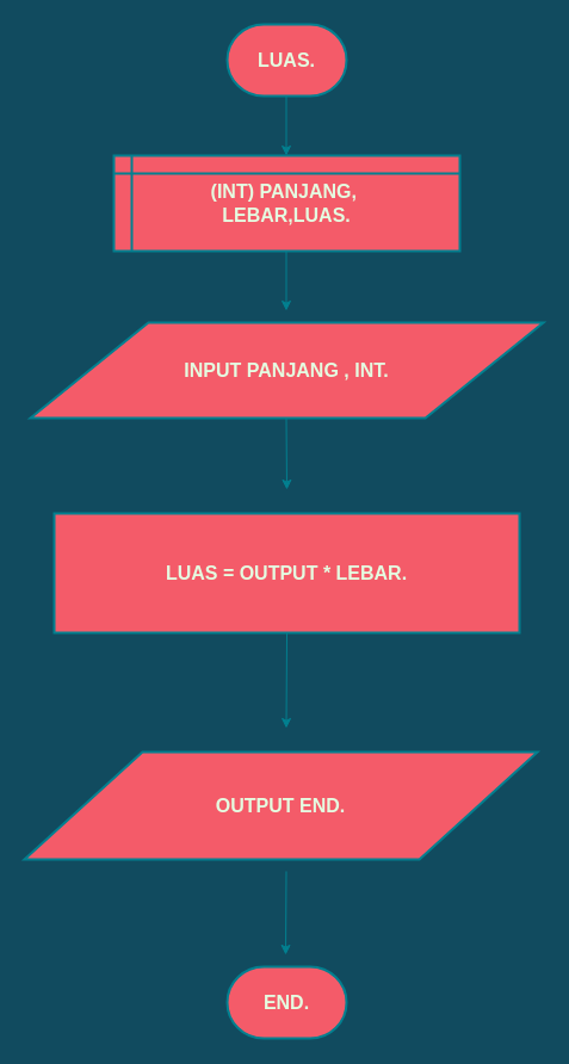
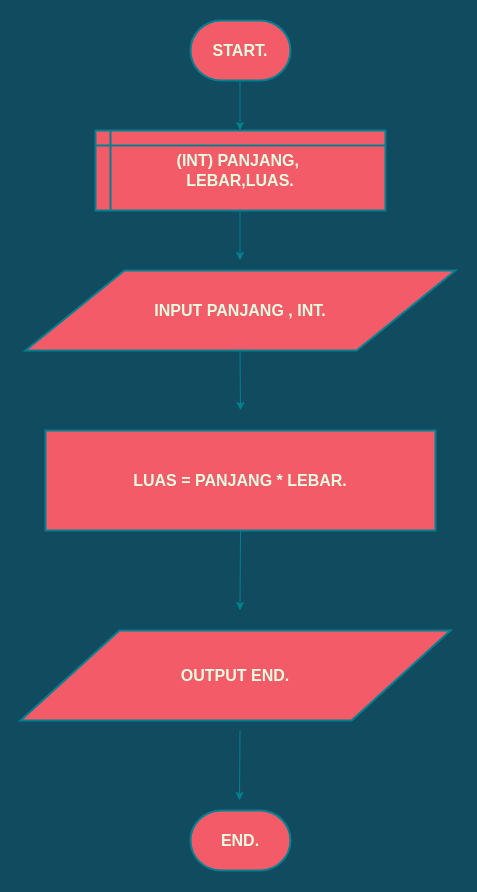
  <mxCell id="0" />
  <mxCell id="1" parent="0" />
- <mxCell id="2" value="&lt;b&gt;&lt;font style=&quot;font-size: 16px;&quot;&gt;LUAS.&lt;/font&gt;&lt;/b&gt;" style="strokeWidth=2;html=1;shape=mxgraph.flowchart.terminator;whiteSpace=wrap;rounded=0;fillColor=#F45B69;strokeColor=#028090;fontColor=#E4FDE1;" vertex="1" parent="1"><mxGeometry x="190" y="20" width="100" height="60" as="geometry" /></mxCell>
+ <mxCell id="2" value="&lt;b&gt;&lt;font style=&quot;font-size: 16px;&quot;&gt;START.&lt;/font&gt;&lt;/b&gt;" style="strokeWidth=2;html=1;shape=mxgraph.flowchart.terminator;whiteSpace=wrap;rounded=0;fillColor=#F45B69;strokeColor=#028090;fontColor=#E4FDE1;" vertex="1" parent="1"><mxGeometry x="190" y="20" width="100" height="60" as="geometry" /></mxCell>
  <mxCell id="3" value="" style="endArrow=classic;html=1;rounded=0;labelBackgroundColor=#114B5F;strokeColor=#028090;fontColor=#E4FDE1;" edge="1" parent="1"><mxGeometry width="50" height="50" relative="1" as="geometry"><mxPoint x="239.5" y="80" as="sourcePoint" /><mxPoint x="239.5" y="130" as="targetPoint" /></mxGeometry></mxCell>
  <mxCell id="4" value="&lt;b&gt;&lt;font style=&quot;font-size: 16px;&quot;&gt;(INT) PANJANG,&amp;nbsp;&lt;br&gt;LEBAR,LUAS.&lt;/font&gt;&lt;br&gt;&lt;/b&gt;" style="shape=internalStorage;whiteSpace=wrap;html=1;dx=15;dy=15;rounded=0;arcSize=8;strokeWidth=2;fillColor=#F45B69;strokeColor=#028090;fontColor=#E4FDE1;" vertex="1" parent="1"><mxGeometry x="95" y="130" width="290" height="80" as="geometry" /></mxCell>
  <mxCell id="5" value="" style="endArrow=classic;html=1;rounded=0;labelBackgroundColor=#114B5F;strokeColor=#028090;fontColor=#E4FDE1;" edge="1" parent="1"><mxGeometry width="50" height="50" relative="1" as="geometry"><mxPoint x="239.5" y="210" as="sourcePoint" /><mxPoint x="239.5" y="260" as="targetPoint" /></mxGeometry></mxCell>
  <mxCell id="6" value="" style="endArrow=classic;html=1;rounded=0;labelBackgroundColor=#114B5F;strokeColor=#028090;fontColor=#E4FDE1;" edge="1" parent="1"><mxGeometry width="50" height="50" relative="1" as="geometry"><mxPoint x="239.5" y="350" as="sourcePoint" /><mxPoint x="240" y="410" as="targetPoint" /></mxGeometry></mxCell>
  <mxCell id="7" value="&lt;b&gt;INPUT PANJANG , INT.&lt;/b&gt;" style="shape=parallelogram;html=1;strokeWidth=2;perimeter=parallelogramPerimeter;whiteSpace=wrap;rounded=0;arcSize=12;size=0.23;strokeColor=#028090;fontSize=16;fontColor=#E4FDE1;fillColor=#F45B69;" vertex="1" parent="1"><mxGeometry x="25" y="270" width="430" height="80" as="geometry" /></mxCell>
- <mxCell id="8" value="&lt;b&gt;LUAS = OUTPUT * LEBAR.&lt;/b&gt;" style="rounded=0;whiteSpace=wrap;html=1;absoluteArcSize=1;arcSize=14;strokeWidth=2;strokeColor=#028090;fontSize=16;fontColor=#E4FDE1;fillColor=#F45B69;" vertex="1" parent="1"><mxGeometry x="45" y="430" width="390" height="100" as="geometry" /></mxCell>
+ <mxCell id="8" value="&lt;b&gt;LUAS = PANJANG * LEBAR.&lt;/b&gt;" style="rounded=0;whiteSpace=wrap;html=1;absoluteArcSize=1;arcSize=14;strokeWidth=2;strokeColor=#028090;fontSize=16;fontColor=#E4FDE1;fillColor=#F45B69;" vertex="1" parent="1"><mxGeometry x="45" y="430" width="390" height="100" as="geometry" /></mxCell>
  <mxCell id="9" value="&lt;b&gt;OUTPUT END.&lt;/b&gt;" style="shape=parallelogram;html=1;strokeWidth=2;perimeter=parallelogramPerimeter;whiteSpace=wrap;rounded=0;arcSize=12;size=0.23;strokeColor=#028090;fontSize=16;fontColor=#E4FDE1;fillColor=#F45B69;" vertex="1" parent="1"><mxGeometry x="20" y="630" width="430" height="90" as="geometry" /></mxCell>
  <mxCell id="10" value="" style="endArrow=classic;html=1;rounded=0;labelBackgroundColor=#114B5F;strokeColor=#028090;fontColor=#E4FDE1;" edge="1" parent="1"><mxGeometry width="50" height="50" relative="1" as="geometry"><mxPoint x="240" y="530" as="sourcePoint" /><mxPoint x="239.5" y="610" as="targetPoint" /></mxGeometry></mxCell>
  <mxCell id="11" value="&lt;b&gt;&lt;font style=&quot;font-size: 16px;&quot;&gt;END.&lt;/font&gt;&lt;/b&gt;" style="strokeWidth=2;html=1;shape=mxgraph.flowchart.terminator;whiteSpace=wrap;rounded=0;fillColor=#F45B69;strokeColor=#028090;fontColor=#E4FDE1;" vertex="1" parent="1"><mxGeometry x="190" y="810" width="100" height="60" as="geometry" /></mxCell>
  <mxCell id="12" value="" style="endArrow=classic;html=1;rounded=0;labelBackgroundColor=#114B5F;strokeColor=#028090;fontColor=#E4FDE1;" edge="1" parent="1"><mxGeometry width="50" height="50" relative="1" as="geometry"><mxPoint x="239.5" y="730" as="sourcePoint" /><mxPoint x="239" y="800" as="targetPoint" /></mxGeometry></mxCell>
